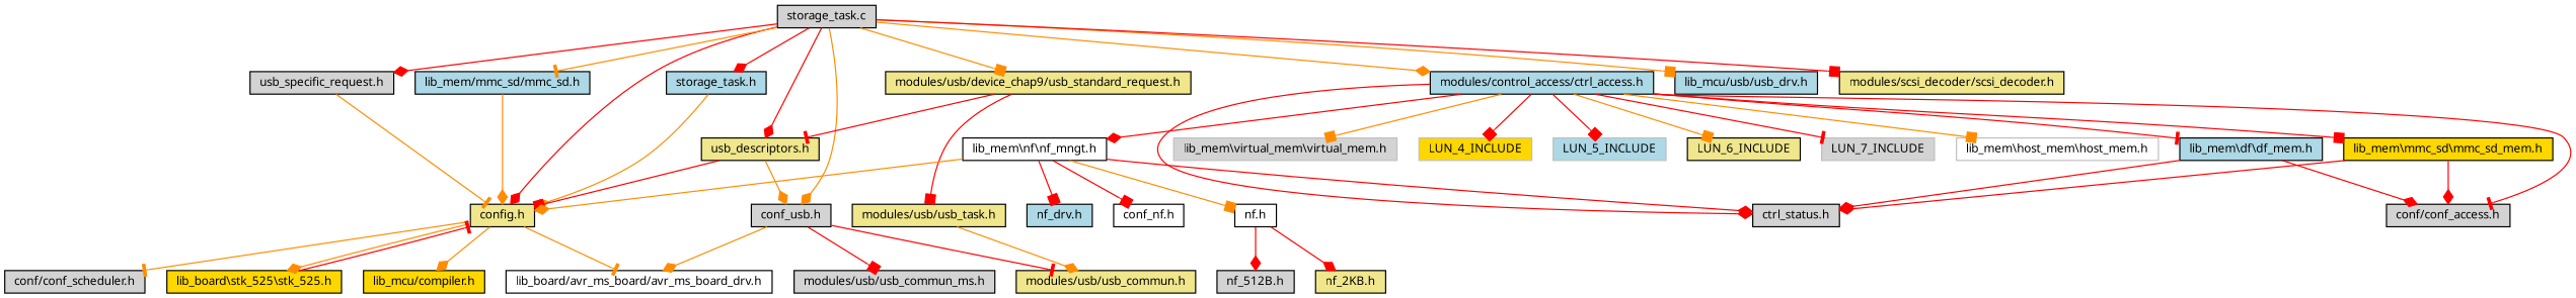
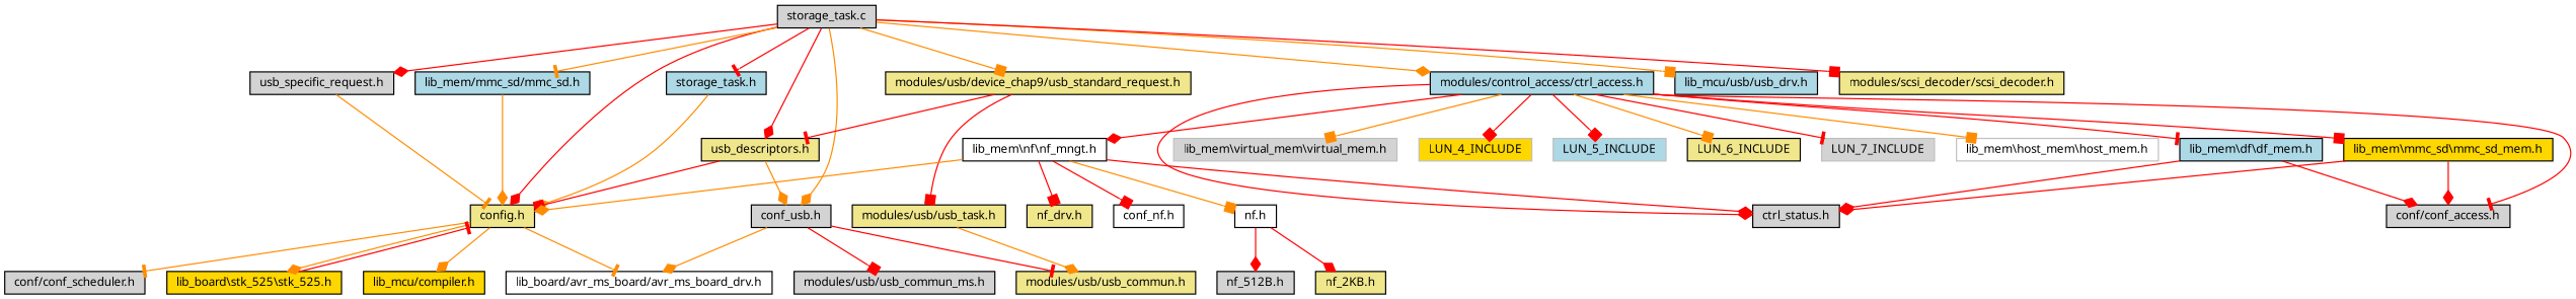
  digraph {
    node [color=black fillcolor=lightgrey fontname="FreeSans.ttf" fontsize=10 shape=record style=filled]
    edge [arrowhead=diamond color=red fontname="FreeSans.ttf" fontsize=10 labelfontname="FreeSans.ttf" labelfontsize=10 style=solid]
    n1 [fontcolor=black height=0.2 label="storage_task.c" width=0.4]
    n2 [fillcolor=khaki height=0.2 label="config.h" width=0.4]
    n3 [height=0.2 label="conf_usb.h" width=0.4]
    n4 [fillcolor=lightblue height=0.2 label="storage_task.h" width=0.4]
    n5 [fillcolor=lightblue height=0.2 label="lib_mcu/usb/usb_drv.h" width=0.4]
    n6 [fillcolor=khaki height=0.2 label="usb_descriptors.h" width=0.4]
    n7 [fillcolor=khaki height=0.2 label="modules/usb/device_chap9/usb_standard_request.h" width=0.4]
    n8 [height=0.2 label="usb_specific_request.h" width=0.4]
    n9 [fillcolor=khaki height=0.2 label="modules/scsi_decoder/scsi_decoder.h" width=0.4]
    n10 [fillcolor=lightblue height=0.2 label="modules/control_access/ctrl_access.h" width=0.4]
    n11 [fillcolor=lightblue height=0.2 label="lib_mem/mmc_sd/mmc_sd.h" width=0.4]
    n12 [fillcolor=gold height=0.2 label="lib_mcu/compiler.h" width=0.4]
    n13 [height=0.2 label="conf/conf_scheduler.h" width=0.4]
    n14 [fillcolor=gold height=0.2 label="lib_board\\stk_525\\stk_525.h" width=0.4]
    n15 [fillcolor=white height=0.2 label="lib_board/avr_ms_board/avr_ms_board_drv.h" width=0.4]
    n16 [fillcolor=khaki height=0.2 label="modules/usb/usb_commun.h" width=0.4]
    n17 [height=0.2 label="modules/usb/usb_commun_ms.h" width=0.4]
    n18 [fillcolor=khaki height=0.2 label="modules/usb/usb_task.h" width=0.4]
    n19 [height=0.2 label="conf/conf_access.h" width=0.4]
    n20 [height=0.2 label="ctrl_status.h" width=0.4]
    n21 [color=grey75 height=0.2 label="lib_mem\\virtual_mem\\virtual_mem.h" width=0.4]
    n22 [fillcolor=white height=0.2 label="lib_mem\\nf\\nf_mngt.h" width=0.4]
    n23 [fillcolor=lightblue height=0.2 label="lib_mem\\df\\df_mem.h" width=0.4]
    n24 [fillcolor=gold height=0.2 label="lib_mem\\mmc_sd\\mmc_sd_mem.h" width=0.4]
    n25 [color=grey75 fillcolor=gold height=0.2 label=LUN_4_INCLUDE width=0.4]
    n26 [color=grey75 fillcolor=lightblue height=0.2 label=LUN_5_INCLUDE width=0.4]
    n27 [fillcolor=khaki height=0.2 label=LUN_6_INCLUDE width=0.4]
    n28 [color=grey75 height=0.2 label=LUN_7_INCLUDE width=0.4]
    n29 [color=grey75 fillcolor=white height=0.2 label="lib_mem\\host_mem\\host_mem.h" width=0.4]
    n30 [fillcolor=white height=0.2 label="conf_nf.h" width=0.4]
    n31 [fillcolor=white height=0.2 label="nf.h" width=0.4]
-   n32 [fillcolor=lightblue height=0.2 label="nf_drv.h" width=0.4]
+   n32 [fillcolor=khaki height=0.2 label="nf_drv.h" width=0.4]
    n33 [height=0.2 label="nf_512B.h" width=0.4]
    n34 [fillcolor=khaki height=0.2 label="nf_2KB.h" width=0.4]
    n1 -> n2
    n1 -> n3 [color=darkorange]
-   n1 -> n4
+   n1 -> n4 [arrowhead=tee]
    n1 -> n5 [arrowhead=box color=darkorange]
    n1 -> n6
    n1 -> n7 [arrowhead=box color=darkorange]
    n1 -> n8
    n1 -> n9 [arrowhead=box]
    n1 -> n10 [color=darkorange]
    n1 -> n11 [arrowhead=tee color=darkorange]
    n2 -> n12 [color=darkorange]
    n2 -> n13 [arrowhead=tee color=darkorange]
    n2 -> n14 [color=darkorange]
    n2 -> n15 [arrowhead=tee color=darkorange]
    n3 -> n15 [color=darkorange]
    n3 -> n16 [arrowhead=tee]
    n3 -> n17 [arrowhead=box]
    n4 -> n2 [color=darkorange]
    n6 -> n2 [arrowhead=box]
    n6 -> n3 [color=darkorange]
    n7 -> n6 [arrowhead=tee]
    n7 -> n18 [arrowhead=box]
    n8 -> n2 [arrowhead=tee color=darkorange]
    n10 -> n19 [arrowhead=tee]
    n10 -> n20
    n10 -> n21 [arrowhead=box color=darkorange]
    n10 -> n22
    n10 -> n23 [arrowhead=tee]
    n10 -> n24 [arrowhead=box]
    n10 -> n25 [arrowhead=box]
    n10 -> n26 [arrowhead=box]
    n10 -> n27 [arrowhead=box color=darkorange]
    n10 -> n28 [arrowhead=tee]
    n10 -> n29 [arrowhead=box color=darkorange]
    n11 -> n2 [color=darkorange]
    n14 -> n2 [arrowhead=tee]
    n18 -> n16 [color=darkorange]
    n22 -> n2 [color=darkorange]
    n22 -> n20
    n22 -> n30 [arrowhead=box]
    n22 -> n31 [arrowhead=box color=darkorange]
    n22 -> n32 [arrowhead=box]
    n23 -> n19
    n23 -> n20
    n24 -> n19
    n24 -> n20
    n31 -> n33
    n31 -> n34
  }
